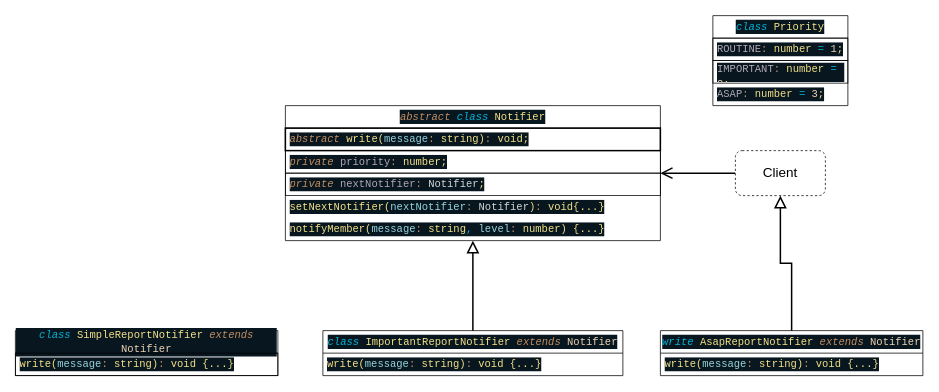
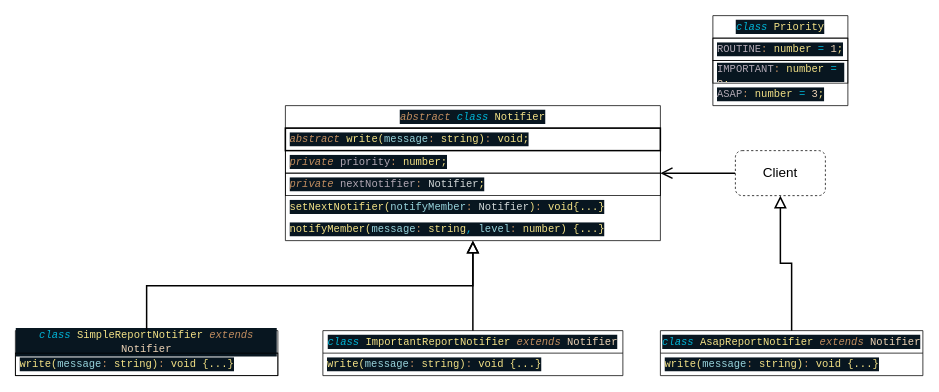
  <mxCell id="0" />
  <mxCell id="1" parent="0" />
  <mxCell id="2" value="&lt;div style=&quot;color: rgb(246, 250, 253); background-color: rgb(8, 22, 32); font-family: Consolas, Consolas, &amp;quot;Courier New&amp;quot;, monospace; font-size: 14px; line-height: 19px;&quot;&gt;&lt;span style=&quot;color: #c28e60;font-style: italic;&quot;&gt;abstract&lt;/span&gt; &lt;span style=&quot;color: #00b4d6;font-style: italic;&quot;&gt;class&lt;/span&gt; &lt;span style=&quot;color: #f4e286;&quot;&gt;Notifier&lt;/span&gt;&lt;/div&gt;" style="swimlane;fontStyle=0;childLayout=stackLayout;horizontal=1;startSize=30;horizontalStack=0;resizeParent=1;resizeParentMax=0;resizeLast=0;collapsible=1;marginBottom=0;whiteSpace=wrap;html=1;" parent="1" vertex="1"><mxGeometry x="380" y="140" width="500" height="180" as="geometry" /></mxCell>
  <mxCell id="3" value="&lt;div style=&quot;color: rgb(246, 250, 253); background-color: rgb(8, 22, 32); font-family: Consolas, Consolas, &amp;quot;Courier New&amp;quot;, monospace; font-size: 14px; line-height: 19px;&quot;&gt;&lt;div style=&quot;line-height: 19px;&quot;&gt;&lt;div style=&quot;line-height: 19px;&quot;&gt;&lt;div style=&quot;line-height: 19px;&quot;&gt;&lt;div style=&quot;line-height: 19px;&quot;&gt;&lt;span style=&quot;color: #c28e60;font-style: italic;&quot;&gt;abstract&lt;/span&gt; &lt;span style=&quot;color: #f4e286;&quot;&gt;write(&lt;/span&gt;&lt;span style=&quot;color: #98d4dc;&quot;&gt;message&lt;/span&gt;&lt;span style=&quot;color: #c28e60;&quot;&gt;:&lt;/span&gt; &lt;span style=&quot;color: #f4e286;&quot;&gt;string)&lt;/span&gt;&lt;span style=&quot;color: #c28e60;&quot;&gt;:&lt;/span&gt; &lt;span style=&quot;color: #f4e286;&quot;&gt;void;&lt;/span&gt;&lt;/div&gt;&lt;/div&gt;&lt;/div&gt;&lt;/div&gt;&lt;/div&gt;" style="text;strokeColor=default;fillColor=none;align=left;verticalAlign=middle;spacingLeft=4;spacingRight=4;overflow=hidden;points=[[0,0.5],[1,0.5]];portConstraint=eastwest;rotatable=0;whiteSpace=wrap;html=1;strokeWidth=2;" parent="2" vertex="1"><mxGeometry y="30" width="500" height="30" as="geometry" /></mxCell>
  <mxCell id="4" value="&lt;div style=&quot;background-color: rgb(8, 22, 32); font-family: Consolas, Consolas, &amp;quot;Courier New&amp;quot;, monospace; font-size: 14px; line-height: 19px;&quot;&gt;&lt;div style=&quot;line-height: 19px;&quot;&gt;&lt;div style=&quot;line-height: 19px;&quot;&gt;&lt;div style=&quot;color: rgb(246, 250, 253); line-height: 19px;&quot;&gt;&lt;div style=&quot;line-height: 19px;&quot;&gt;&lt;span style=&quot;color: #c28e60;font-style: italic;&quot;&gt;private&lt;/span&gt; &lt;span style=&quot;color: #b2a8b4;&quot;&gt;priority&lt;/span&gt;&lt;span style=&quot;color: #c28e60;&quot;&gt;:&lt;/span&gt; &lt;span style=&quot;color: #f4e286;&quot;&gt;number;&lt;/span&gt;&lt;/div&gt;&lt;/div&gt;&lt;/div&gt;&lt;/div&gt;&lt;/div&gt;" style="text;strokeColor=default;fillColor=none;align=left;verticalAlign=middle;spacingLeft=4;spacingRight=4;overflow=hidden;points=[[0,0.5],[1,0.5]];portConstraint=eastwest;rotatable=0;whiteSpace=wrap;html=1;" parent="2" vertex="1"><mxGeometry y="60" width="500" height="30" as="geometry" /></mxCell>
  <mxCell id="5" value="&lt;div style=&quot;background-color: rgb(8, 22, 32); font-family: Consolas, Consolas, &amp;quot;Courier New&amp;quot;, monospace; font-size: 14px; line-height: 19px;&quot;&gt;&lt;div style=&quot;line-height: 19px;&quot;&gt;&lt;div style=&quot;line-height: 19px;&quot;&gt;&lt;div style=&quot;color: rgb(246, 250, 253); line-height: 19px;&quot;&gt;&lt;div style=&quot;line-height: 19px;&quot;&gt;&lt;div style=&quot;line-height: 19px;&quot;&gt;&lt;span style=&quot;color: #c28e60;font-style: italic;&quot;&gt;private&lt;/span&gt; &lt;span style=&quot;color: #b2a8b4;&quot;&gt;nextNotifier&lt;/span&gt;&lt;span style=&quot;color: #c28e60;&quot;&gt;:&lt;/span&gt; &lt;span style=&quot;color: #d2d8d8;&quot;&gt;Notifier&lt;/span&gt;&lt;span style=&quot;color: #f4e286;&quot;&gt;;&lt;/span&gt;&lt;/div&gt;&lt;/div&gt;&lt;/div&gt;&lt;/div&gt;&lt;/div&gt;&lt;/div&gt;" style="text;strokeColor=default;fillColor=none;align=left;verticalAlign=middle;spacingLeft=4;spacingRight=4;overflow=hidden;points=[[0,0.5],[1,0.5]];portConstraint=eastwest;rotatable=0;whiteSpace=wrap;html=1;" parent="2" vertex="1"><mxGeometry y="90" width="500" height="30" as="geometry" /></mxCell>
- <mxCell id="6" value="&lt;div style=&quot;color: rgb(246, 250, 253); background-color: rgb(8, 22, 32); font-family: Consolas, Consolas, &amp;quot;Courier New&amp;quot;, monospace; font-size: 14px; line-height: 19px;&quot;&gt;&lt;div style=&quot;line-height: 19px;&quot;&gt;&lt;div style=&quot;line-height: 19px;&quot;&gt;&lt;div style=&quot;line-height: 19px;&quot;&gt;&lt;span style=&quot;color: #f4e286;&quot;&gt;setNextNotifier(&lt;/span&gt;&lt;span style=&quot;color: #98d4dc;&quot;&gt;nextNotifier&lt;/span&gt;&lt;span style=&quot;color: #c28e60;&quot;&gt;:&lt;/span&gt; &lt;span style=&quot;color: #d2d8d8;&quot;&gt;Notifier&lt;/span&gt;&lt;span style=&quot;color: #f4e286;&quot;&gt;)&lt;/span&gt;&lt;span style=&quot;color: #c28e60;&quot;&gt;:&lt;/span&gt; &lt;span style=&quot;color: #f4e286;&quot;&gt;void{...}&lt;/span&gt;&lt;/div&gt;&lt;/div&gt;&lt;/div&gt;&lt;/div&gt;" style="text;strokeColor=none;fillColor=none;align=left;verticalAlign=middle;spacingLeft=4;spacingRight=4;overflow=hidden;points=[[0,0.5],[1,0.5]];portConstraint=eastwest;rotatable=0;whiteSpace=wrap;html=1;" parent="2" vertex="1"><mxGeometry y="120" width="500" height="30" as="geometry" /></mxCell>
+ <mxCell id="6" value="&lt;div style=&quot;color: rgb(246, 250, 253); background-color: rgb(8, 22, 32); font-family: Consolas, Consolas, &amp;quot;Courier New&amp;quot;, monospace; font-size: 14px; line-height: 19px;&quot;&gt;&lt;div style=&quot;line-height: 19px;&quot;&gt;&lt;div style=&quot;line-height: 19px;&quot;&gt;&lt;div style=&quot;line-height: 19px;&quot;&gt;&lt;span style=&quot;color: #f4e286;&quot;&gt;setNextNotifier(&lt;/span&gt;&lt;span style=&quot;color: #98d4dc;&quot;&gt;notifyMember&lt;/span&gt;&lt;span style=&quot;color: #c28e60;&quot;&gt;:&lt;/span&gt; &lt;span style=&quot;color: #d2d8d8;&quot;&gt;Notifier&lt;/span&gt;&lt;span style=&quot;color: #f4e286;&quot;&gt;)&lt;/span&gt;&lt;span style=&quot;color: #c28e60;&quot;&gt;:&lt;/span&gt; &lt;span style=&quot;color: #f4e286;&quot;&gt;void{...}&lt;/span&gt;&lt;/div&gt;&lt;/div&gt;&lt;/div&gt;&lt;/div&gt;" style="text;strokeColor=none;fillColor=none;align=left;verticalAlign=middle;spacingLeft=4;spacingRight=4;overflow=hidden;points=[[0,0.5],[1,0.5]];portConstraint=eastwest;rotatable=0;whiteSpace=wrap;html=1;" parent="2" vertex="1"><mxGeometry y="120" width="500" height="30" as="geometry" /></mxCell>
  <mxCell id="7" value="&lt;div style=&quot;color: rgb(246, 250, 253); background-color: rgb(8, 22, 32); font-family: Consolas, Consolas, &amp;quot;Courier New&amp;quot;, monospace; font-size: 14px; line-height: 19px;&quot;&gt;&lt;div style=&quot;line-height: 19px;&quot;&gt;&lt;div style=&quot;line-height: 19px;&quot;&gt;&lt;div style=&quot;line-height: 19px;&quot;&gt;&lt;div style=&quot;line-height: 19px;&quot;&gt;&lt;span style=&quot;color: #f4e286;&quot;&gt;notifyMember(&lt;/span&gt;&lt;span style=&quot;color: #98d4dc;&quot;&gt;message&lt;/span&gt;&lt;span style=&quot;color: #c28e60;&quot;&gt;:&lt;/span&gt; &lt;span style=&quot;color: #f4e286;&quot;&gt;string&lt;/span&gt;&lt;span style=&quot;color: #00b4d6;&quot;&gt;,&lt;/span&gt; &lt;span style=&quot;color: #98d4dc;&quot;&gt;level&lt;/span&gt;&lt;span style=&quot;color: #c28e60;&quot;&gt;:&lt;/span&gt; &lt;span style=&quot;color: #f4e286;&quot;&gt;number)&lt;/span&gt; &lt;span style=&quot;color: #f4e286;&quot;&gt;{...}&lt;/span&gt;&lt;/div&gt;&lt;/div&gt;&lt;/div&gt;&lt;/div&gt;&lt;/div&gt;" style="text;strokeColor=none;fillColor=none;align=left;verticalAlign=middle;spacingLeft=4;spacingRight=4;overflow=hidden;points=[[0,0.5],[1,0.5]];portConstraint=eastwest;rotatable=0;whiteSpace=wrap;html=1;" parent="2" vertex="1"><mxGeometry y="150" width="500" height="30" as="geometry" /></mxCell>
  <mxCell id="8" value="&lt;div style=&quot;color: rgb(246, 250, 253); background-color: rgb(8, 22, 32); font-family: Consolas, Consolas, &amp;quot;Courier New&amp;quot;, monospace; font-size: 14px; line-height: 19px;&quot;&gt;&lt;span style=&quot;color: #00b4d6;font-style: italic;&quot;&gt;class&lt;/span&gt; &lt;span style=&quot;color: #f4e286;&quot;&gt;SimpleReportNotifier&lt;/span&gt; &lt;span style=&quot;color: #c28e60;font-style: italic;&quot;&gt;extends&lt;/span&gt; &lt;span style=&quot;color: #ecd2b4;&quot;&gt;Notifier&lt;/span&gt;&lt;/div&gt;" style="swimlane;fontStyle=0;childLayout=stackLayout;horizontal=1;startSize=30;horizontalStack=0;resizeParent=1;resizeParentMax=0;resizeLast=0;collapsible=1;marginBottom=0;whiteSpace=wrap;html=1;" parent="1" vertex="1"><mxGeometry x="20" y="440" width="350" height="60" as="geometry" /></mxCell>
  <mxCell id="9" value="&lt;div style=&quot;background-color: rgb(8, 22, 32); font-family: Consolas, Consolas, &amp;quot;Courier New&amp;quot;, monospace; font-size: 14px; line-height: 19px;&quot;&gt;&lt;div style=&quot;line-height: 19px;&quot;&gt;&lt;div style=&quot;line-height: 19px;&quot;&gt;&lt;div style=&quot;color: rgb(246, 250, 253); line-height: 19px;&quot;&gt;&lt;div style=&quot;line-height: 19px;&quot;&gt;&lt;span style=&quot;color: #f4e286;&quot;&gt;write(&lt;/span&gt;&lt;span style=&quot;color: #98d4dc;&quot;&gt;message&lt;/span&gt;&lt;span style=&quot;color: #c28e60;&quot;&gt;:&lt;/span&gt; &lt;span style=&quot;color: #f4e286;&quot;&gt;string)&lt;/span&gt;&lt;span style=&quot;color: #c28e60;&quot;&gt;:&lt;/span&gt; &lt;span style=&quot;color: #f4e286;&quot;&gt;void&lt;/span&gt; &lt;span style=&quot;color: #f4e286;&quot;&gt;{...}&lt;/span&gt;&lt;/div&gt;&lt;/div&gt;&lt;/div&gt;&lt;/div&gt;&lt;/div&gt;" style="text;strokeColor=default;fillColor=none;align=left;verticalAlign=middle;spacingLeft=4;spacingRight=4;overflow=hidden;points=[[0,0.5],[1,0.5]];portConstraint=eastwest;rotatable=0;whiteSpace=wrap;html=1;" parent="8" vertex="1"><mxGeometry y="30" width="350" height="30" as="geometry" /></mxCell>
  <mxCell id="10" value="&lt;div style=&quot;color: rgb(246, 250, 253); background-color: rgb(8, 22, 32); font-family: Consolas, Consolas, &amp;quot;Courier New&amp;quot;, monospace; font-size: 14px; line-height: 19px;&quot;&gt;&lt;span style=&quot;color: #00b4d6;font-style: italic;&quot;&gt;class&lt;/span&gt; &lt;span style=&quot;color: #f4e286;&quot;&gt;ImportantReportNotifier&lt;/span&gt; &lt;span style=&quot;color: #c28e60;font-style: italic;&quot;&gt;extends&lt;/span&gt; &lt;span style=&quot;color: #ecd2b4;&quot;&gt;Notifier&lt;/span&gt;&lt;/div&gt;" style="swimlane;fontStyle=0;childLayout=stackLayout;horizontal=1;startSize=30;horizontalStack=0;resizeParent=1;resizeParentMax=0;resizeLast=0;collapsible=1;marginBottom=0;whiteSpace=wrap;html=1;" parent="1" vertex="1"><mxGeometry x="430" y="440" width="400" height="60" as="geometry" /></mxCell>
  <mxCell id="11" value="&lt;div style=&quot;color: rgb(246, 250, 253); background-color: rgb(8, 22, 32); font-family: Consolas, Consolas, &amp;quot;Courier New&amp;quot;, monospace; font-size: 14px; line-height: 19px;&quot;&gt;&lt;div style=&quot;line-height: 19px;&quot;&gt;&lt;div style=&quot;line-height: 19px;&quot;&gt;&lt;span style=&quot;color: rgb(244, 226, 134);&quot;&gt;write(&lt;/span&gt;&lt;span style=&quot;color: rgb(152, 212, 220);&quot;&gt;message&lt;/span&gt;&lt;span style=&quot;color: rgb(194, 142, 96);&quot;&gt;:&lt;/span&gt;&amp;nbsp;&lt;span style=&quot;color: rgb(244, 226, 134);&quot;&gt;string)&lt;/span&gt;&lt;span style=&quot;color: rgb(194, 142, 96);&quot;&gt;:&lt;/span&gt;&amp;nbsp;&lt;span style=&quot;color: rgb(244, 226, 134);&quot;&gt;void&lt;/span&gt;&amp;nbsp;&lt;span style=&quot;color: rgb(244, 226, 134);&quot;&gt;{...}&lt;/span&gt;&lt;br&gt;&lt;/div&gt;&lt;/div&gt;&lt;/div&gt;" style="text;strokeColor=none;fillColor=none;align=left;verticalAlign=middle;spacingLeft=4;spacingRight=4;overflow=hidden;points=[[0,0.5],[1,0.5]];portConstraint=eastwest;rotatable=0;whiteSpace=wrap;html=1;" parent="10" vertex="1"><mxGeometry y="30" width="400" height="30" as="geometry" /></mxCell>
- <mxCell id="12" value="&lt;div style=&quot;color: rgb(246, 250, 253); background-color: rgb(8, 22, 32); font-family: Consolas, Consolas, &amp;quot;Courier New&amp;quot;, monospace; font-size: 14px; line-height: 19px;&quot;&gt;&lt;span style=&quot;color: #00b4d6;font-style: italic;&quot;&gt;write&lt;/span&gt; &lt;span style=&quot;color: #f4e286;&quot;&gt;AsapReportNotifier&lt;/span&gt; &lt;span style=&quot;color: #c28e60;font-style: italic;&quot;&gt;extends&lt;/span&gt; &lt;span style=&quot;color: #ecd2b4;&quot;&gt;Notifier&lt;/span&gt;&lt;/div&gt;" style="swimlane;fontStyle=0;childLayout=stackLayout;horizontal=1;startSize=30;horizontalStack=0;resizeParent=1;resizeParentMax=0;resizeLast=0;collapsible=1;marginBottom=0;whiteSpace=wrap;html=1;" parent="1" vertex="1"><mxGeometry x="880" y="440" width="350" height="60" as="geometry" /></mxCell>
+ <mxCell id="12" value="&lt;div style=&quot;color: rgb(246, 250, 253); background-color: rgb(8, 22, 32); font-family: Consolas, Consolas, &amp;quot;Courier New&amp;quot;, monospace; font-size: 14px; line-height: 19px;&quot;&gt;&lt;span style=&quot;color: #00b4d6;font-style: italic;&quot;&gt;class&lt;/span&gt; &lt;span style=&quot;color: #f4e286;&quot;&gt;AsapReportNotifier&lt;/span&gt; &lt;span style=&quot;color: #c28e60;font-style: italic;&quot;&gt;extends&lt;/span&gt; &lt;span style=&quot;color: #ecd2b4;&quot;&gt;Notifier&lt;/span&gt;&lt;/div&gt;" style="swimlane;fontStyle=0;childLayout=stackLayout;horizontal=1;startSize=30;horizontalStack=0;resizeParent=1;resizeParentMax=0;resizeLast=0;collapsible=1;marginBottom=0;whiteSpace=wrap;html=1;" parent="1" vertex="1"><mxGeometry x="880" y="440" width="350" height="60" as="geometry" /></mxCell>
  <mxCell id="13" value="&lt;div style=&quot;color: rgb(246, 250, 253); background-color: rgb(8, 22, 32); font-family: Consolas, Consolas, &amp;quot;Courier New&amp;quot;, monospace; font-size: 14px; line-height: 19px;&quot;&gt;&lt;div style=&quot;line-height: 19px;&quot;&gt;&lt;div style=&quot;line-height: 19px;&quot;&gt;&lt;span style=&quot;color: rgb(244, 226, 134);&quot;&gt;write(&lt;/span&gt;&lt;span style=&quot;color: rgb(152, 212, 220);&quot;&gt;message&lt;/span&gt;&lt;span style=&quot;color: rgb(194, 142, 96);&quot;&gt;:&lt;/span&gt;&amp;nbsp;&lt;span style=&quot;color: rgb(244, 226, 134);&quot;&gt;string)&lt;/span&gt;&lt;span style=&quot;color: rgb(194, 142, 96);&quot;&gt;:&lt;/span&gt;&amp;nbsp;&lt;span style=&quot;color: rgb(244, 226, 134);&quot;&gt;void&lt;/span&gt;&amp;nbsp;&lt;span style=&quot;color: rgb(244, 226, 134);&quot;&gt;{...}&lt;/span&gt;&lt;br&gt;&lt;/div&gt;&lt;/div&gt;&lt;/div&gt;" style="text;strokeColor=none;fillColor=none;align=left;verticalAlign=middle;spacingLeft=4;spacingRight=4;overflow=hidden;points=[[0,0.5],[1,0.5]];portConstraint=eastwest;rotatable=0;whiteSpace=wrap;html=1;" parent="12" vertex="1"><mxGeometry y="30" width="350" height="30" as="geometry" /></mxCell>
  <mxCell id="14" style="edgeStyle=none;html=1;strokeWidth=2;endSize=12;endArrow=open;endFill=0;" parent="1" source="15" target="2" edge="1"><mxGeometry relative="1" as="geometry" /></mxCell>
  <mxCell id="15" value="Client" style="rounded=1;whiteSpace=wrap;html=1;fontSize=18;dashed=1;" parent="1" vertex="1"><mxGeometry x="980" y="200" width="120" height="60" as="geometry" /></mxCell>
  <mxCell id="16" value="&lt;div style=&quot;color: rgb(246, 250, 253); background-color: rgb(8, 22, 32); font-family: Consolas, Consolas, &amp;quot;Courier New&amp;quot;, monospace; font-size: 14px; line-height: 19px;&quot;&gt;&lt;span style=&quot;color: #00b4d6;font-style: italic;&quot;&gt;class&lt;/span&gt; &lt;span style=&quot;color: #f4e286;&quot;&gt;Priority&lt;/span&gt;&lt;/div&gt;" style="swimlane;fontStyle=0;childLayout=stackLayout;horizontal=1;startSize=30;horizontalStack=0;resizeParent=1;resizeParentMax=0;resizeLast=0;collapsible=1;marginBottom=0;whiteSpace=wrap;html=1;" parent="1" vertex="1"><mxGeometry x="950" y="20" width="180" height="120" as="geometry" /></mxCell>
  <mxCell id="17" value="&lt;div style=&quot;background-color: rgb(8, 22, 32); font-family: Consolas, Consolas, &amp;quot;Courier New&amp;quot;, monospace; font-size: 14px; line-height: 19px;&quot;&gt;&lt;div style=&quot;line-height: 19px;&quot;&gt;&lt;div style=&quot;line-height: 19px;&quot;&gt;&lt;div style=&quot;color: rgb(246, 250, 253); line-height: 19px;&quot;&gt;&lt;div style=&quot;line-height: 19px;&quot;&gt;&lt;span style=&quot;color: #b2a8b4;&quot;&gt;ROUTINE&lt;/span&gt;&lt;span style=&quot;color: #c28e60;&quot;&gt;:&lt;/span&gt; &lt;span style=&quot;color: #f4e286;&quot;&gt;number&lt;/span&gt; &lt;span style=&quot;color: #00b4d6;&quot;&gt;=&lt;/span&gt; &lt;span style=&quot;color: #ecd2b4;&quot;&gt;1&lt;/span&gt;&lt;span style=&quot;color: #f4e286;&quot;&gt;;&lt;/span&gt;&lt;/div&gt;&lt;/div&gt;&lt;/div&gt;&lt;/div&gt;&lt;/div&gt;" style="text;strokeColor=default;fillColor=none;align=left;verticalAlign=middle;spacingLeft=4;spacingRight=4;overflow=hidden;points=[[0,0.5],[1,0.5]];portConstraint=eastwest;rotatable=0;whiteSpace=wrap;html=1;" parent="16" vertex="1"><mxGeometry y="30" width="180" height="30" as="geometry" /></mxCell>
  <mxCell id="18" value="&lt;div style=&quot;background-color: rgb(8, 22, 32); font-family: Consolas, Consolas, &amp;quot;Courier New&amp;quot;, monospace; font-size: 14px; line-height: 19px;&quot;&gt;&lt;div style=&quot;line-height: 19px;&quot;&gt;&lt;div style=&quot;line-height: 19px;&quot;&gt;&lt;div style=&quot;color: rgb(246, 250, 253); line-height: 19px;&quot;&gt;&lt;div style=&quot;line-height: 19px;&quot;&gt;&lt;div style=&quot;line-height: 19px;&quot;&gt;&lt;span style=&quot;color: #b2a8b4;&quot;&gt;IMPORTANT&lt;/span&gt;&lt;span style=&quot;color: #c28e60;&quot;&gt;:&lt;/span&gt; &lt;span style=&quot;color: #f4e286;&quot;&gt;number&lt;/span&gt; &lt;span style=&quot;color: #00b4d6;&quot;&gt;=&lt;/span&gt; &lt;span style=&quot;color: #ecd2b4;&quot;&gt;2&lt;/span&gt;&lt;span style=&quot;color: #f4e286;&quot;&gt;;&lt;/span&gt;&lt;/div&gt;&lt;/div&gt;&lt;/div&gt;&lt;/div&gt;&lt;/div&gt;&lt;/div&gt;" style="text;strokeColor=default;fillColor=none;align=left;verticalAlign=middle;spacingLeft=4;spacingRight=4;overflow=hidden;points=[[0,0.5],[1,0.5]];portConstraint=eastwest;rotatable=0;whiteSpace=wrap;html=1;" parent="16" vertex="1"><mxGeometry y="60" width="180" height="30" as="geometry" /></mxCell>
  <mxCell id="19" value="&lt;div style=&quot;color: rgb(246, 250, 253); background-color: rgb(8, 22, 32); font-family: Consolas, Consolas, &amp;quot;Courier New&amp;quot;, monospace; font-size: 14px; line-height: 19px;&quot;&gt;&lt;div style=&quot;line-height: 19px;&quot;&gt;&lt;div style=&quot;line-height: 19px;&quot;&gt;&lt;div style=&quot;line-height: 19px;&quot;&gt;&lt;span style=&quot;color: #b2a8b4;&quot;&gt;ASAP&lt;/span&gt;&lt;span style=&quot;color: #c28e60;&quot;&gt;:&lt;/span&gt; &lt;span style=&quot;color: #f4e286;&quot;&gt;number&lt;/span&gt; &lt;span style=&quot;color: #00b4d6;&quot;&gt;=&lt;/span&gt; &lt;span style=&quot;color: #ecd2b4;&quot;&gt;3&lt;/span&gt;&lt;span style=&quot;color: #f4e286;&quot;&gt;;&lt;/span&gt;&lt;/div&gt;&lt;/div&gt;&lt;/div&gt;&lt;/div&gt;" style="text;strokeColor=none;fillColor=none;align=left;verticalAlign=middle;spacingLeft=4;spacingRight=4;overflow=hidden;points=[[0,0.5],[1,0.5]];portConstraint=eastwest;rotatable=0;whiteSpace=wrap;html=1;" parent="16" vertex="1"><mxGeometry y="90" width="180" height="30" as="geometry" /></mxCell>
+ <mxCell id="20" value="" style="edgeStyle=elbowEdgeStyle;elbow=vertical;endArrow=block;html=1;curved=0;rounded=0;endSize=12;startSize=8;exitX=0.5;exitY=0;exitDx=0;exitDy=0;strokeWidth=2;endFill=0;" parent="1" source="8" target="2" edge="1"><mxGeometry width="50" height="50" relative="1" as="geometry"><mxPoint x="210" y="430" as="sourcePoint" /><mxPoint x="260" y="380" as="targetPoint" /></mxGeometry></mxCell>
  <mxCell id="21" value="" style="edgeStyle=elbowEdgeStyle;elbow=vertical;endArrow=block;html=1;curved=0;rounded=0;endSize=12;startSize=8;exitX=0.5;exitY=0;exitDx=0;exitDy=0;strokeWidth=2;endFill=0;" parent="1" source="10" target="2" edge="1"><mxGeometry width="50" height="50" relative="1" as="geometry"><mxPoint x="215" y="450" as="sourcePoint" /><mxPoint x="640" y="330" as="targetPoint" /></mxGeometry></mxCell>
  <mxCell id="22" value="" style="edgeStyle=elbowEdgeStyle;elbow=vertical;endArrow=block;html=1;curved=0;rounded=0;endSize=12;startSize=8;exitX=0.5;exitY=0;exitDx=0;exitDy=0;strokeWidth=2;endFill=0;" parent="1" source="12" target="15" edge="1"><mxGeometry width="50" height="50" relative="1" as="geometry"><mxPoint x="225" y="460" as="sourcePoint" /><mxPoint x="650" y="340" as="targetPoint" /></mxGeometry></mxCell>
